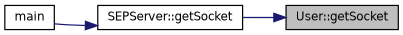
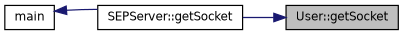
  digraph {
    rankdir=RL
    node [color=black fillcolor=white fontname=Helvetica fontsize=10 shape=record style=filled]
    edge [color=midnightblue dir=back fontname=Helvetica fontsize=10 labelfontname=Helvetica labelfontsize=10 style=solid]
    n1 [fillcolor=grey75 fontcolor=black height=0.2 label="User::getSocket" width=0.4]
    n2 [height=0.2 label="SEPServer::getSocket" width=0.4]
    n3 [height=0.2 label=main width=0.4]
    n1 -> n2
-   n2 -> n3
+   n3 -> n2
  }
